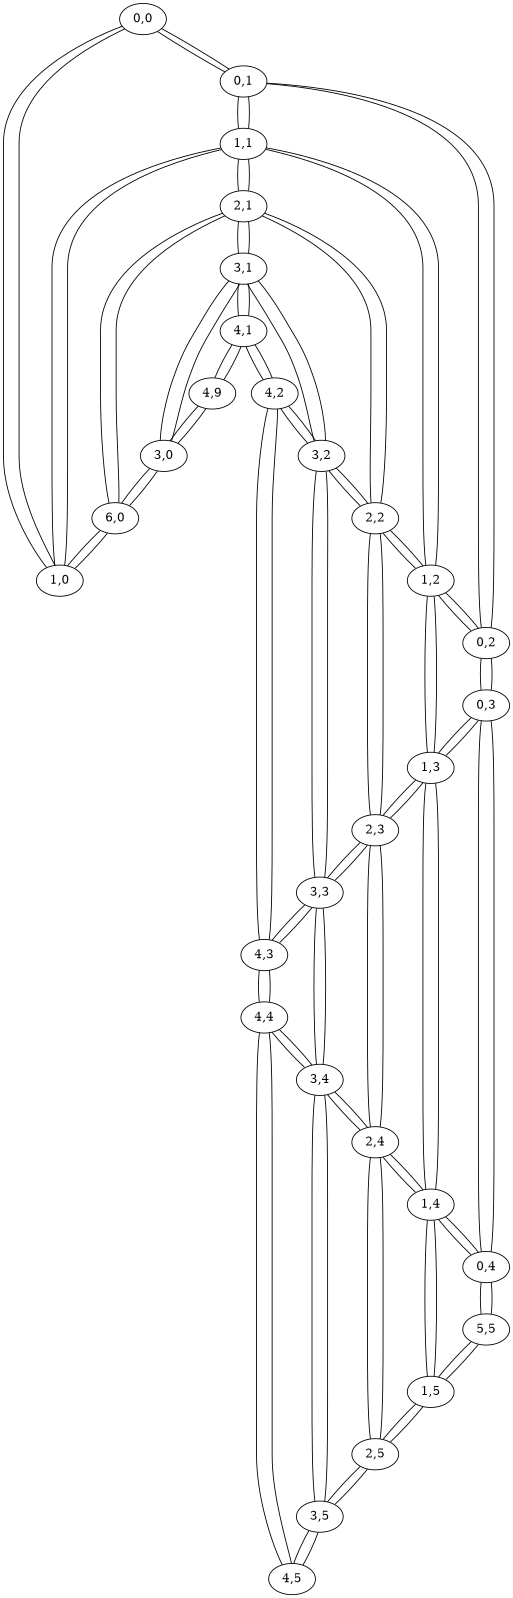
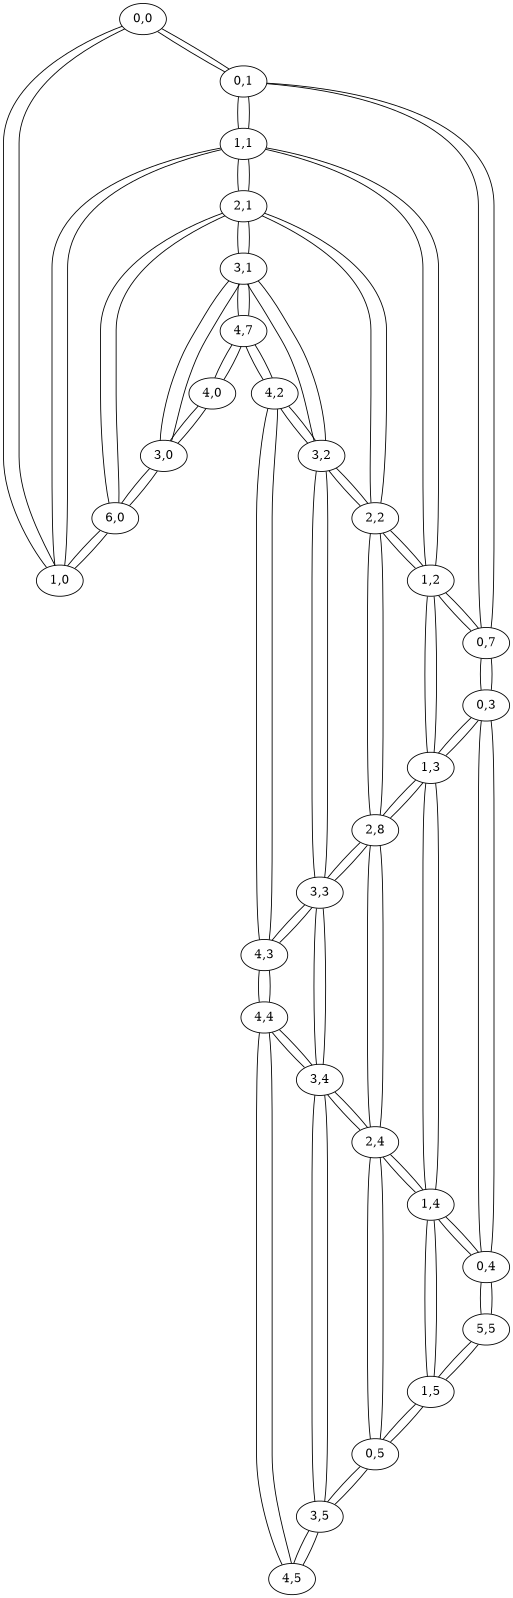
  graph {
    fontname="DejaVu Serif"
    node [fontname="DejaVu Serif"]
    edge [fontname="DejaVu Serif"]
    n1 [label="0,0"]
    n2 [label="0,1"]
    n3 [label="1,0"]
-   n4 [label="0,2"]
+   n4 [label="0,7"]
    n5 [label="1,1"]
    n6 [label="6,0"]
    n7 [label="0,3"]
    n8 [label="1,2"]
    n9 [label="2,1"]
    n10 [label="0,4"]
    n11 [label="1,3"]
    n12 [label="2,2"]
    n13 [label="5,5"]
    n14 [label="1,4"]
-   n15 [label="2,3"]
+   n15 [label="2,8"]
    n16 [label="1,5"]
    n17 [label="2,4"]
-   n18 [label="2,5"]
+   n18 [label="0,5"]
    n19 [label="3,0"]
    n20 [label="3,1"]
    n21 [label="3,2"]
    n22 [label="3,3"]
    n23 [label="3,4"]
    n24 [label="3,5"]
-   n25 [label="4,9"]
-   n26 [label="4,1"]
+   n25 [label="4,0"]
+   n26 [label="4,7"]
    n27 [label="4,2"]
    n28 [label="4,3"]
    n29 [label="4,4"]
    n30 [label="4,5"]
    n1 -- n2
    n1 -- n3
    n2 -- n1
    n2 -- n4
    n2 -- n5
    n3 -- n1
    n3 -- n5
    n3 -- n6
    n4 -- n2
    n4 -- n7
    n4 -- n8
    n5 -- n2
    n5 -- n3
    n5 -- n8
    n5 -- n9
    n6 -- n3
    n6 -- n9
    n6 -- n19
    n7 -- n4
    n7 -- n10
    n7 -- n11
    n8 -- n4
    n8 -- n5
    n8 -- n11
    n8 -- n12
    n9 -- n5
    n9 -- n6
    n9 -- n12
    n9 -- n20
    n10 -- n7
    n10 -- n13
    n10 -- n14
    n11 -- n7
    n11 -- n8
    n11 -- n14
    n11 -- n15
    n12 -- n8
    n12 -- n9
    n12 -- n15
    n12 -- n21
    n13 -- n10
    n13 -- n16
    n14 -- n10
    n14 -- n11
    n14 -- n16
    n14 -- n17
    n15 -- n11
    n15 -- n12
    n15 -- n17
    n15 -- n22
    n16 -- n13
    n16 -- n14
    n16 -- n18
    n17 -- n14
    n17 -- n15
    n17 -- n18
    n17 -- n23
    n18 -- n16
    n18 -- n17
    n18 -- n24
    n19 -- n6
    n19 -- n20
    n19 -- n25
    n20 -- n9
    n20 -- n19
    n20 -- n21
    n20 -- n26
    n21 -- n12
    n21 -- n20
    n21 -- n22
    n21 -- n27
    n22 -- n15
    n22 -- n21
    n22 -- n23
    n22 -- n28
    n23 -- n17
    n23 -- n22
    n23 -- n24
    n23 -- n29
    n24 -- n18
    n24 -- n23
    n24 -- n30
    n25 -- n19
    n25 -- n26
    n26 -- n20
    n26 -- n25
    n26 -- n27
    n27 -- n21
    n27 -- n26
    n27 -- n28
    n28 -- n22
    n28 -- n27
    n28 -- n29
    n29 -- n23
    n29 -- n28
    n29 -- n30
    n30 -- n24
    n30 -- n29
  }
